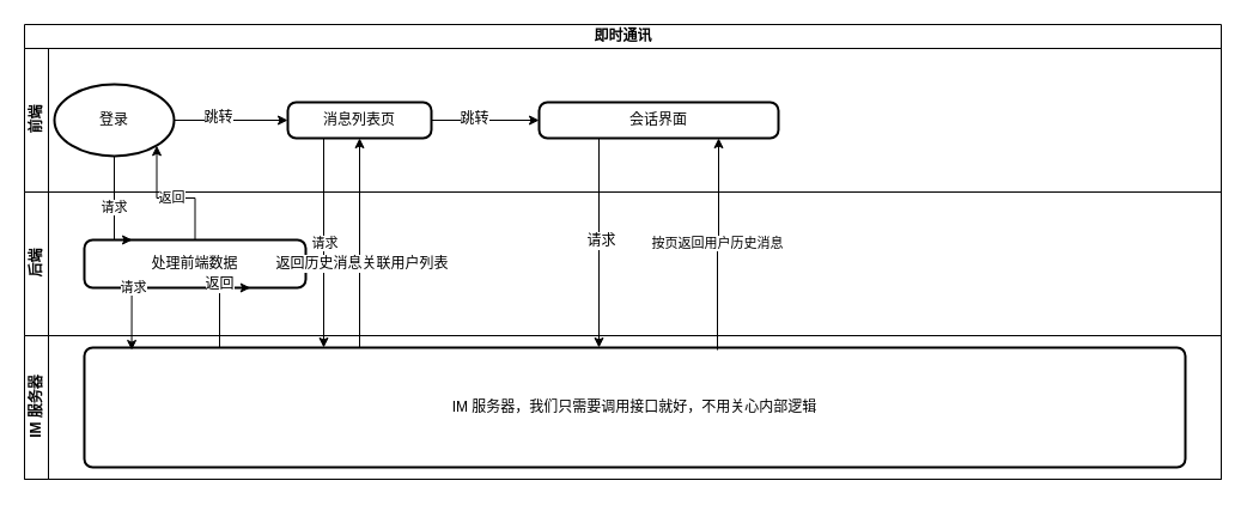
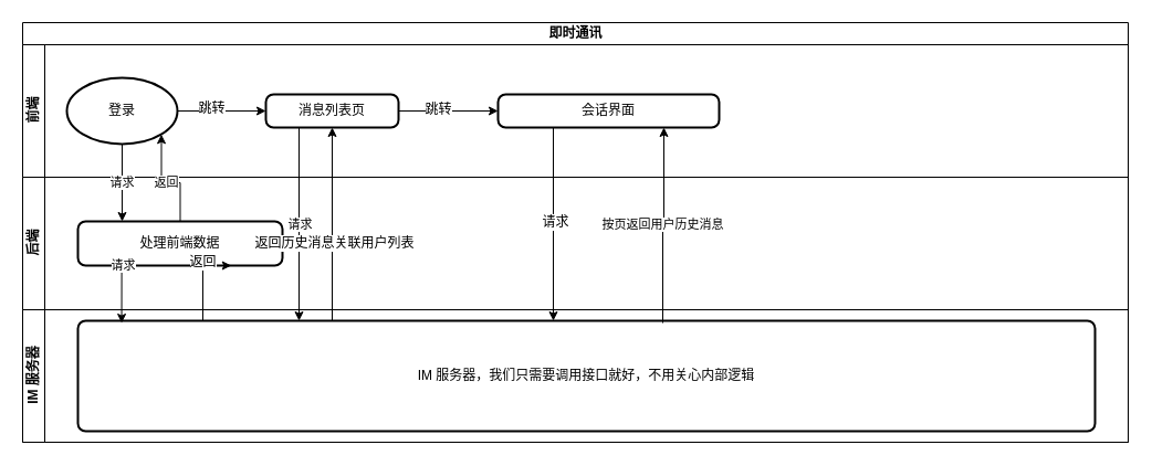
  <mxCell id="0" />
  <mxCell id="1" parent="0" />
  <mxCell id="2" value="即时通讯" style="swimlane;html=1;childLayout=stackLayout;resizeParent=1;resizeParentMax=0;horizontal=1;startSize=20;horizontalStack=0;" vertex="1" parent="1"><mxGeometry x="20" y="20" width="1000" height="380" as="geometry" /></mxCell>
  <mxCell id="3" value="前端" style="swimlane;html=1;startSize=20;horizontal=0;" vertex="1" parent="2"><mxGeometry y="20" width="1000" height="120" as="geometry" /></mxCell>
- <mxCell id="4" value="登录" style="strokeWidth=2;html=1;shape=mxgraph.flowchart.start_1;whiteSpace=wrap;" vertex="1" parent="3"><mxGeometry x="25" y="30" width="100" height="60" as="geometry" /></mxCell>
+ <mxCell id="4" value="登录" style="strokeWidth=2;html=1;shape=mxgraph.flowchart.start_1;whiteSpace=wrap;" vertex="1" parent="3"><mxGeometry x="40" y="30" width="100" height="60" as="geometry" /></mxCell>
  <mxCell id="5" value="后端" style="swimlane;html=1;startSize=20;horizontal=0;" vertex="1" parent="2"><mxGeometry y="140" width="1000" height="120" as="geometry" /></mxCell>
  <mxCell id="6" value="处理前端数据" style="rounded=1;whiteSpace=wrap;html=1;absoluteArcSize=1;arcSize=14;strokeWidth=2;" vertex="1" parent="5"><mxGeometry x="50" y="40" width="185" height="40" as="geometry" /></mxCell>
  <mxCell id="7" value="IM 服务器" style="swimlane;html=1;startSize=20;horizontal=0;" vertex="1" parent="2"><mxGeometry y="260" width="1000" height="120" as="geometry" /></mxCell>
  <mxCell id="8" value="IM 服务器，我们只需要调用接口就好，不用关心内部逻辑" style="rounded=1;whiteSpace=wrap;html=1;absoluteArcSize=1;arcSize=14;strokeWidth=2;" vertex="1" parent="7"><mxGeometry x="50" y="10" width="920" height="100" as="geometry" /></mxCell>
  <mxCell id="9" value="请求" style="edgeStyle=orthogonalEdgeStyle;rounded=0;orthogonalLoop=1;jettySize=auto;html=1;exitX=0.5;exitY=1;exitDx=0;exitDy=0;exitPerimeter=0;" edge="1" parent="2" source="4"><mxGeometry relative="1" as="geometry"><mxPoint x="90" y="180" as="targetPoint" /><Array as="points"><mxPoint x="90" y="180" /></Array></mxGeometry></mxCell>
  <mxCell id="10" value="请求" style="edgeStyle=orthogonalEdgeStyle;rounded=0;orthogonalLoop=1;jettySize=auto;html=1;exitX=0.5;exitY=1;exitDx=0;exitDy=0;entryX=0.043;entryY=0.02;entryDx=0;entryDy=0;entryPerimeter=0;" edge="1" parent="2" source="6" target="8"><mxGeometry relative="1" as="geometry"><Array as="points"><mxPoint x="90" y="220" /></Array></mxGeometry></mxCell>
  <mxCell id="11" style="edgeStyle=orthogonalEdgeStyle;rounded=0;orthogonalLoop=1;jettySize=auto;html=1;exitX=0.25;exitY=0;exitDx=0;exitDy=0;entryX=0.75;entryY=1;entryDx=0;entryDy=0;" edge="1" parent="2" source="8" target="6"><mxGeometry relative="1" as="geometry"><mxPoint x="290" y="230" as="targetPoint" /><Array as="points"><mxPoint x="163" y="270" /></Array></mxGeometry></mxCell>
  <mxCell id="12" value="返回" style="text;html=1;resizable=0;points=[];align=center;verticalAlign=middle;labelBackgroundColor=#ffffff;" vertex="1" connectable="0" parent="11"><mxGeometry x="0.545" y="-22" relative="1" as="geometry"><mxPoint x="-23" y="-22" as="offset" /></mxGeometry></mxCell>
  <mxCell id="13" value="返回" style="edgeStyle=orthogonalEdgeStyle;rounded=0;orthogonalLoop=1;jettySize=auto;html=1;exitX=0.5;exitY=0;exitDx=0;exitDy=0;entryX=0.855;entryY=0.855;entryDx=0;entryDy=0;entryPerimeter=0;" edge="1" parent="2" source="6" target="4"><mxGeometry relative="1" as="geometry" /></mxCell>
  <mxCell id="14" value="请求" style="edgeStyle=orthogonalEdgeStyle;rounded=0;orthogonalLoop=1;jettySize=auto;html=1;exitX=0.25;exitY=1;exitDx=0;exitDy=0;" edge="1" parent="1" source="17"><mxGeometry relative="1" as="geometry"><mxPoint x="270" y="290" as="targetPoint" /></mxGeometry></mxCell>
  <mxCell id="15" value="" style="edgeStyle=orthogonalEdgeStyle;rounded=0;orthogonalLoop=1;jettySize=auto;html=1;" edge="1" parent="1" source="17" target="24"><mxGeometry relative="1" as="geometry"><mxPoint x="440" y="100" as="targetPoint" /></mxGeometry></mxCell>
  <mxCell id="16" value="跳转" style="text;html=1;resizable=0;points=[];align=center;verticalAlign=middle;labelBackgroundColor=#ffffff;" vertex="1" connectable="0" parent="15"><mxGeometry x="-0.222" y="2" relative="1" as="geometry"><mxPoint as="offset" /></mxGeometry></mxCell>
  <mxCell id="17" value="消息列表页" style="rounded=1;whiteSpace=wrap;html=1;absoluteArcSize=1;arcSize=14;strokeWidth=2;" vertex="1" parent="1"><mxGeometry x="240" y="85" width="120" height="30" as="geometry" /></mxCell>
  <mxCell id="18" value="" style="edgeStyle=orthogonalEdgeStyle;rounded=0;orthogonalLoop=1;jettySize=auto;html=1;" edge="1" parent="1" source="4" target="17"><mxGeometry relative="1" as="geometry"><mxPoint x="240" y="100" as="targetPoint" /></mxGeometry></mxCell>
  <mxCell id="19" value="跳转" style="text;html=1;resizable=0;points=[];align=center;verticalAlign=middle;labelBackgroundColor=#ffffff;" vertex="1" connectable="0" parent="18"><mxGeometry x="-0.25" y="3" relative="1" as="geometry"><mxPoint as="offset" /></mxGeometry></mxCell>
  <mxCell id="20" style="edgeStyle=orthogonalEdgeStyle;rounded=0;orthogonalLoop=1;jettySize=auto;html=1;exitX=0.25;exitY=0;exitDx=0;exitDy=0;entryX=0.5;entryY=1;entryDx=0;entryDy=0;" edge="1" parent="1" source="8" target="17"><mxGeometry relative="1" as="geometry" /></mxCell>
  <mxCell id="21" value="返回历史消息关联用户列表" style="text;html=1;resizable=0;points=[];align=center;verticalAlign=middle;labelBackgroundColor=#ffffff;" vertex="1" connectable="0" parent="20"><mxGeometry x="-0.189" y="-1" relative="1" as="geometry"><mxPoint as="offset" /></mxGeometry></mxCell>
  <mxCell id="22" style="edgeStyle=orthogonalEdgeStyle;rounded=0;orthogonalLoop=1;jettySize=auto;html=1;exitX=0.25;exitY=1;exitDx=0;exitDy=0;" edge="1" parent="1" source="24"><mxGeometry relative="1" as="geometry"><mxPoint x="500" y="290" as="targetPoint" /></mxGeometry></mxCell>
  <mxCell id="23" value="请求" style="text;html=1;resizable=0;points=[];align=center;verticalAlign=middle;labelBackgroundColor=#ffffff;" vertex="1" connectable="0" parent="22"><mxGeometry x="-0.029" y="1" relative="1" as="geometry"><mxPoint as="offset" /></mxGeometry></mxCell>
  <mxCell id="24" value="会话界面" style="rounded=1;whiteSpace=wrap;html=1;absoluteArcSize=1;arcSize=14;strokeWidth=2;" vertex="1" parent="1"><mxGeometry x="450" y="85" width="200" height="30" as="geometry" /></mxCell>
  <mxCell id="25" value="按页返回用户历史消息" style="edgeStyle=orthogonalEdgeStyle;rounded=0;orthogonalLoop=1;jettySize=auto;html=1;exitX=0.575;exitY=0.02;exitDx=0;exitDy=0;entryX=0.75;entryY=1;entryDx=0;entryDy=0;exitPerimeter=0;" edge="1" parent="1" source="8" target="24"><mxGeometry relative="1" as="geometry" /></mxCell>
